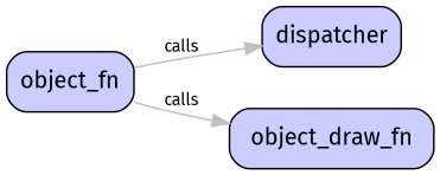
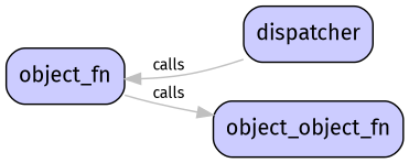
  digraph {
    fontname="Fira Sans"
    rankdir=LR
    node [fillcolor="#ccccff" fontname="Fira Sans" shape=box style="rounded,filled"]
    edge [color=gray fontname="Fira Sans" fontsize=10]
    n1 [label=object_fn]
    dispatcher
-   object_draw_fn
+   object_draw_fn [label=object_object_fn]
    n1 -> object_draw_fn [label=calls]
-   n1 -> dispatcher [label=calls]
+   dispatcher -> n1 [label=calls]
  }
